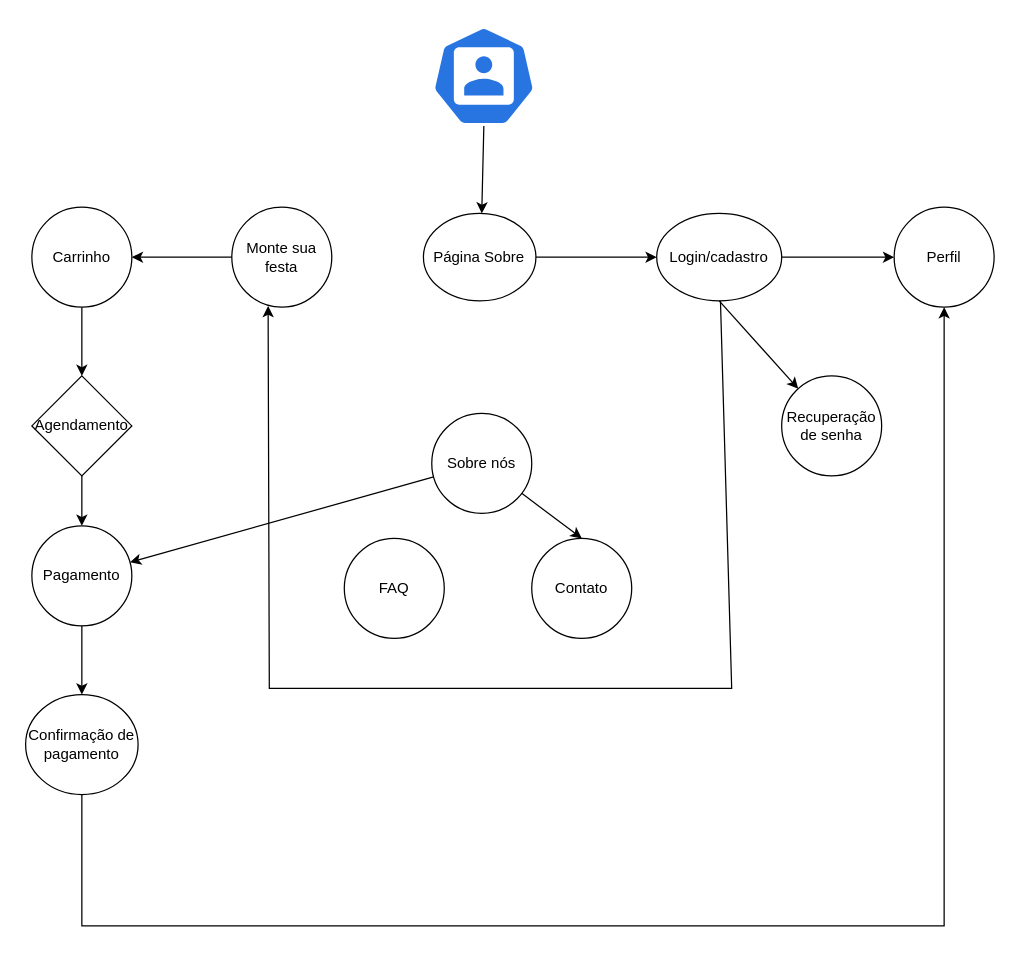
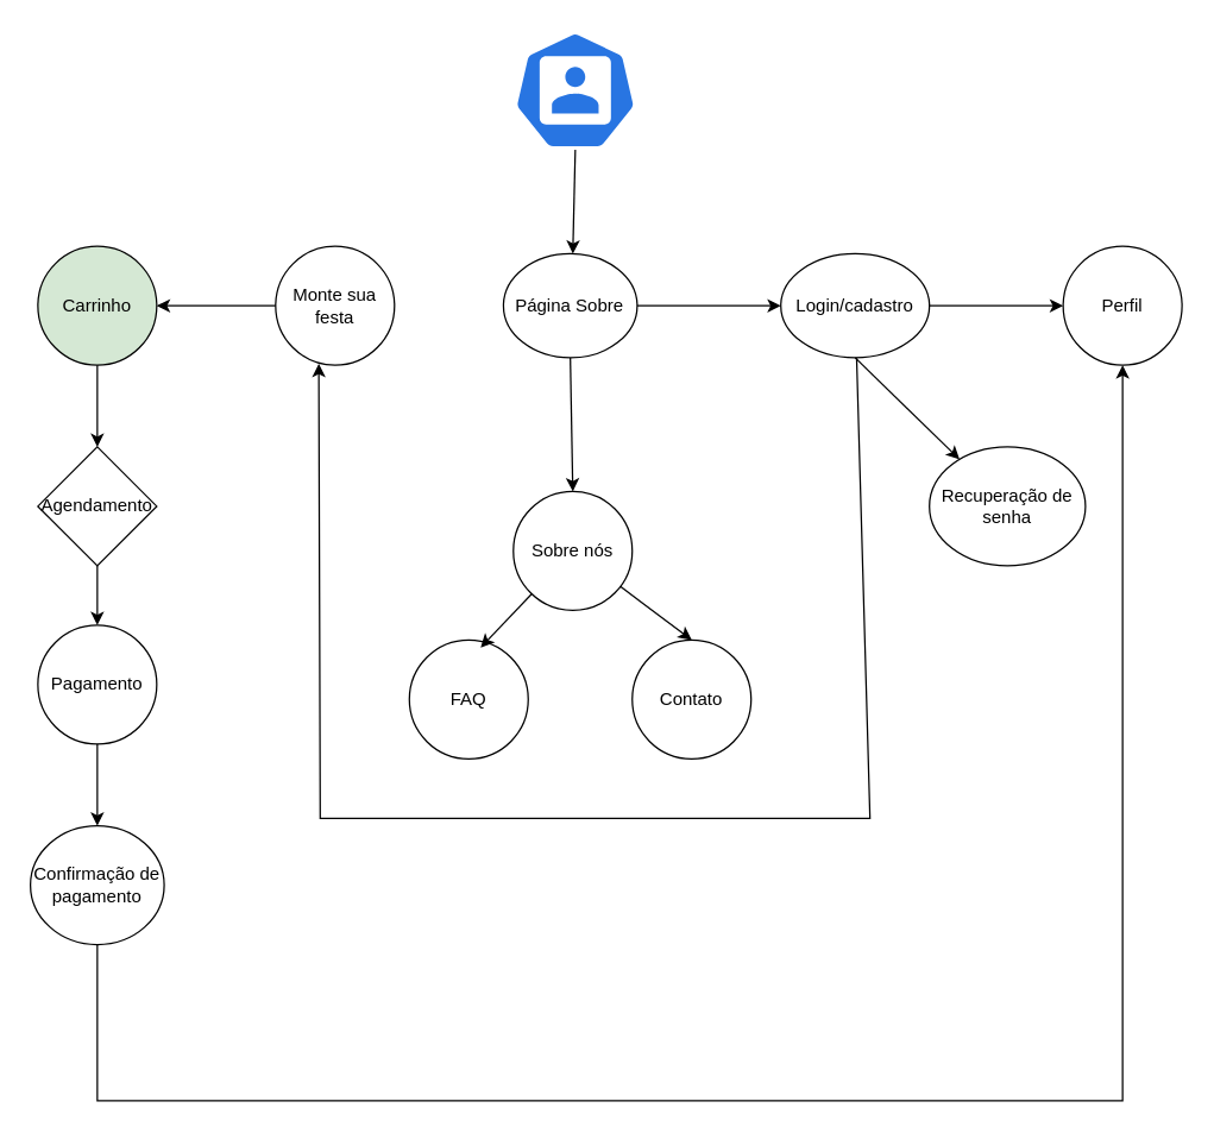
  <mxCell id="0" />
  <mxCell id="1" parent="0" />
  <mxCell id="2" value="" style="aspect=fixed;sketch=0;html=1;dashed=0;whitespace=wrap;verticalLabelPosition=bottom;verticalAlign=top;fillColor=#2875E2;strokeColor=#ffffff;points=[[0.005,0.63,0],[0.1,0.2,0],[0.9,0.2,0],[0.5,0,0],[0.995,0.63,0],[0.72,0.99,0],[0.5,1,0],[0.28,0.99,0]];shape=mxgraph.kubernetes.icon2;prIcon=user" parent="1" vertex="1"><mxGeometry x="345" y="20" width="83.33" height="80" as="geometry" /></mxCell>
  <mxCell id="3" value="" style="endArrow=classic;html=1;rounded=0;exitX=0.5;exitY=1;exitDx=0;exitDy=0;exitPerimeter=0;" parent="1" source="2" edge="1"><mxGeometry width="50" height="50" relative="1" as="geometry"><mxPoint x="375" y="440" as="sourcePoint" /><mxPoint x="385" y="170" as="targetPoint" /></mxGeometry></mxCell>
  <mxCell id="4" value="Página Sobre" style="ellipse;whiteSpace=wrap;html=1;" parent="1" vertex="1"><mxGeometry x="338.33" y="170" width="90" height="70" as="geometry" /></mxCell>
  <mxCell id="5" value="Login/cadastro" style="ellipse;whiteSpace=wrap;html=1;" parent="1" vertex="1"><mxGeometry x="525" y="170" width="100" height="70" as="geometry" /></mxCell>
  <mxCell id="6" value="" style="endArrow=classic;html=1;rounded=0;exitX=1;exitY=0.5;exitDx=0;exitDy=0;entryX=0;entryY=0.5;entryDx=0;entryDy=0;" parent="1" source="4" target="5" edge="1"><mxGeometry width="50" height="50" relative="1" as="geometry"><mxPoint x="375" y="440" as="sourcePoint" /><mxPoint x="425" y="390" as="targetPoint" /></mxGeometry></mxCell>
  <mxCell id="7" value="Monte sua festa" style="ellipse;whiteSpace=wrap;html=1;" parent="1" vertex="1"><mxGeometry x="185" y="165" width="80" height="80" as="geometry" /></mxCell>
  <mxCell id="8" value="" style="endArrow=classic;html=1;rounded=0;entryX=0.363;entryY=0.988;entryDx=0;entryDy=0;entryPerimeter=0;" parent="1" source="5" target="7" edge="1"><mxGeometry width="50" height="50" relative="1" as="geometry"><mxPoint x="375" y="440" as="sourcePoint" /><mxPoint x="385" y="310" as="targetPoint" /><Array as="points"><mxPoint x="585" y="550" /><mxPoint x="215" y="550" /></Array></mxGeometry></mxCell>
  <mxCell id="9" value="Perfil" style="ellipse;whiteSpace=wrap;html=1;" parent="1" vertex="1"><mxGeometry x="715" y="165" width="80" height="80" as="geometry" /></mxCell>
  <mxCell id="10" value="" style="endArrow=classic;html=1;rounded=0;exitX=1;exitY=0.5;exitDx=0;exitDy=0;entryX=0;entryY=0.5;entryDx=0;entryDy=0;" parent="1" source="5" target="9" edge="1"><mxGeometry width="50" height="50" relative="1" as="geometry"><mxPoint x="375" y="440" as="sourcePoint" /><mxPoint x="425" y="390" as="targetPoint" /></mxGeometry></mxCell>
  <mxCell id="11" value="" style="endArrow=classic;html=1;rounded=0;exitX=0.5;exitY=1;exitDx=0;exitDy=0;" parent="1" source="5" edge="1" target="12"><mxGeometry width="50" height="50" relative="1" as="geometry"><mxPoint x="375" y="440" as="sourcePoint" /><mxPoint x="575" y="310" as="targetPoint" /></mxGeometry></mxCell>
- <mxCell id="12" value="Recuperação de senha" style="ellipse;whiteSpace=wrap;html=1;" parent="1" vertex="1"><mxGeometry x="625" y="300" width="80" height="80" as="geometry" /></mxCell>
- <mxCell id="13" value="Carrinho" style="ellipse;whiteSpace=wrap;html=1;" parent="1" vertex="1"><mxGeometry x="25" y="165" width="80" height="80" as="geometry" /></mxCell>
+ <mxCell id="12" value="Recuperação de senha" style="ellipse;whiteSpace=wrap;html=1;" parent="1" vertex="1"><mxGeometry x="625" y="300" width="105" height="80" as="geometry" /></mxCell>
+ <mxCell id="13" value="Carrinho" style="ellipse;whiteSpace=wrap;html=1;fillColor=#d5e8d4;" parent="1" vertex="1"><mxGeometry x="25" y="165" width="80" height="80" as="geometry" /></mxCell>
  <mxCell id="14" value="" style="endArrow=classic;html=1;rounded=0;exitX=0;exitY=0.5;exitDx=0;exitDy=0;entryX=1;entryY=0.5;entryDx=0;entryDy=0;entryPerimeter=0;" parent="1" source="7" target="13" edge="1"><mxGeometry width="50" height="50" relative="1" as="geometry"><mxPoint x="375" y="440" as="sourcePoint" /><mxPoint x="115" y="203" as="targetPoint" /></mxGeometry></mxCell>
  <mxCell id="15" value="Agendamento" style="rhombus;whiteSpace=wrap;html=1;" parent="1" vertex="1"><mxGeometry x="25" y="300" width="80" height="80" as="geometry" /></mxCell>
  <mxCell id="16" value="Pagamento" style="ellipse;whiteSpace=wrap;html=1;" parent="1" vertex="1"><mxGeometry x="25" y="420" width="80" height="80" as="geometry" /></mxCell>
  <mxCell id="17" value="Confirmação de pagamento" style="ellipse;whiteSpace=wrap;html=1;" parent="1" vertex="1"><mxGeometry x="20" y="555" width="90" height="80" as="geometry" /></mxCell>
  <mxCell id="18" value="" style="endArrow=classic;html=1;rounded=0;exitX=0.5;exitY=1;exitDx=0;exitDy=0;entryX=0.5;entryY=0;entryDx=0;entryDy=0;" parent="1" source="13" target="15" edge="1"><mxGeometry width="50" height="50" relative="1" as="geometry"><mxPoint x="375" y="440" as="sourcePoint" /><mxPoint x="425" y="390" as="targetPoint" /></mxGeometry></mxCell>
  <mxCell id="19" value="" style="endArrow=classic;html=1;rounded=0;exitX=0.5;exitY=1;exitDx=0;exitDy=0;entryX=0.5;entryY=0;entryDx=0;entryDy=0;" parent="1" source="15" target="16" edge="1"><mxGeometry width="50" height="50" relative="1" as="geometry"><mxPoint x="375" y="440" as="sourcePoint" /><mxPoint x="425" y="390" as="targetPoint" /></mxGeometry></mxCell>
  <mxCell id="20" value="" style="endArrow=classic;html=1;rounded=0;exitX=0.5;exitY=1;exitDx=0;exitDy=0;entryX=0.5;entryY=0;entryDx=0;entryDy=0;" parent="1" source="16" target="17" edge="1"><mxGeometry width="50" height="50" relative="1" as="geometry"><mxPoint x="375" y="440" as="sourcePoint" /><mxPoint x="425" y="390" as="targetPoint" /></mxGeometry></mxCell>
  <mxCell id="21" value="" style="endArrow=classic;html=1;rounded=0;exitX=0.5;exitY=1;exitDx=0;exitDy=0;entryX=0.5;entryY=1;entryDx=0;entryDy=0;" parent="1" source="17" target="9" edge="1"><mxGeometry width="50" height="50" relative="1" as="geometry"><mxPoint x="375" y="440" as="sourcePoint" /><mxPoint x="425" y="390" as="targetPoint" /><Array as="points"><mxPoint x="65" y="740" /><mxPoint x="315" y="740" /><mxPoint x="505" y="740" /><mxPoint x="625" y="740" /><mxPoint x="755" y="740" /></Array></mxGeometry></mxCell>
  <mxCell id="22" value="Sobre nós" style="ellipse;whiteSpace=wrap;html=1;" parent="1" vertex="1"><mxGeometry x="345" y="330" width="80" height="80" as="geometry" /></mxCell>
+ <mxCell id="23" value="" style="endArrow=classic;html=1;rounded=0;exitX=0.5;exitY=1;exitDx=0;exitDy=0;entryX=0.5;entryY=0;entryDx=0;entryDy=0;" parent="1" source="4" target="22" edge="1"><mxGeometry width="50" height="50" relative="1" as="geometry"><mxPoint x="375" y="440" as="sourcePoint" /><mxPoint x="425" y="390" as="targetPoint" /></mxGeometry></mxCell>
  <mxCell id="24" value="Contato" style="ellipse;whiteSpace=wrap;html=1;" parent="1" vertex="1"><mxGeometry x="425" y="430" width="80" height="80" as="geometry" /></mxCell>
  <mxCell id="25" value="FAQ" style="ellipse;whiteSpace=wrap;html=1;" parent="1" vertex="1"><mxGeometry x="275" y="430" width="80" height="80" as="geometry" /></mxCell>
  <mxCell id="26" value="" style="endArrow=classic;html=1;rounded=0;entryX=0.5;entryY=0;entryDx=0;entryDy=0;" edge="1" parent="1" source="22" target="24"><mxGeometry width="50" height="50" relative="1" as="geometry"><mxPoint x="375" y="440" as="sourcePoint" /><mxPoint x="425" y="390" as="targetPoint" /></mxGeometry></mxCell>
- <mxCell id="27" value="" style="endArrow=classic;html=1;rounded=0;" edge="1" parent="1" source="22" target="16"><mxGeometry width="50" height="50" relative="1" as="geometry"><mxPoint x="285" y="380" as="sourcePoint" /><mxPoint x="326" y="414" as="targetPoint" /></mxGeometry></mxCell>
+ <mxCell id="27" value="" style="endArrow=classic;html=1;rounded=0;entryX=0.6;entryY=0.063;entryDx=0;entryDy=0;entryPerimeter=0;" edge="1" parent="1" source="22" target="25"><mxGeometry width="50" height="50" relative="1" as="geometry"><mxPoint x="285" y="380" as="sourcePoint" /><mxPoint x="326" y="414" as="targetPoint" /></mxGeometry></mxCell>
